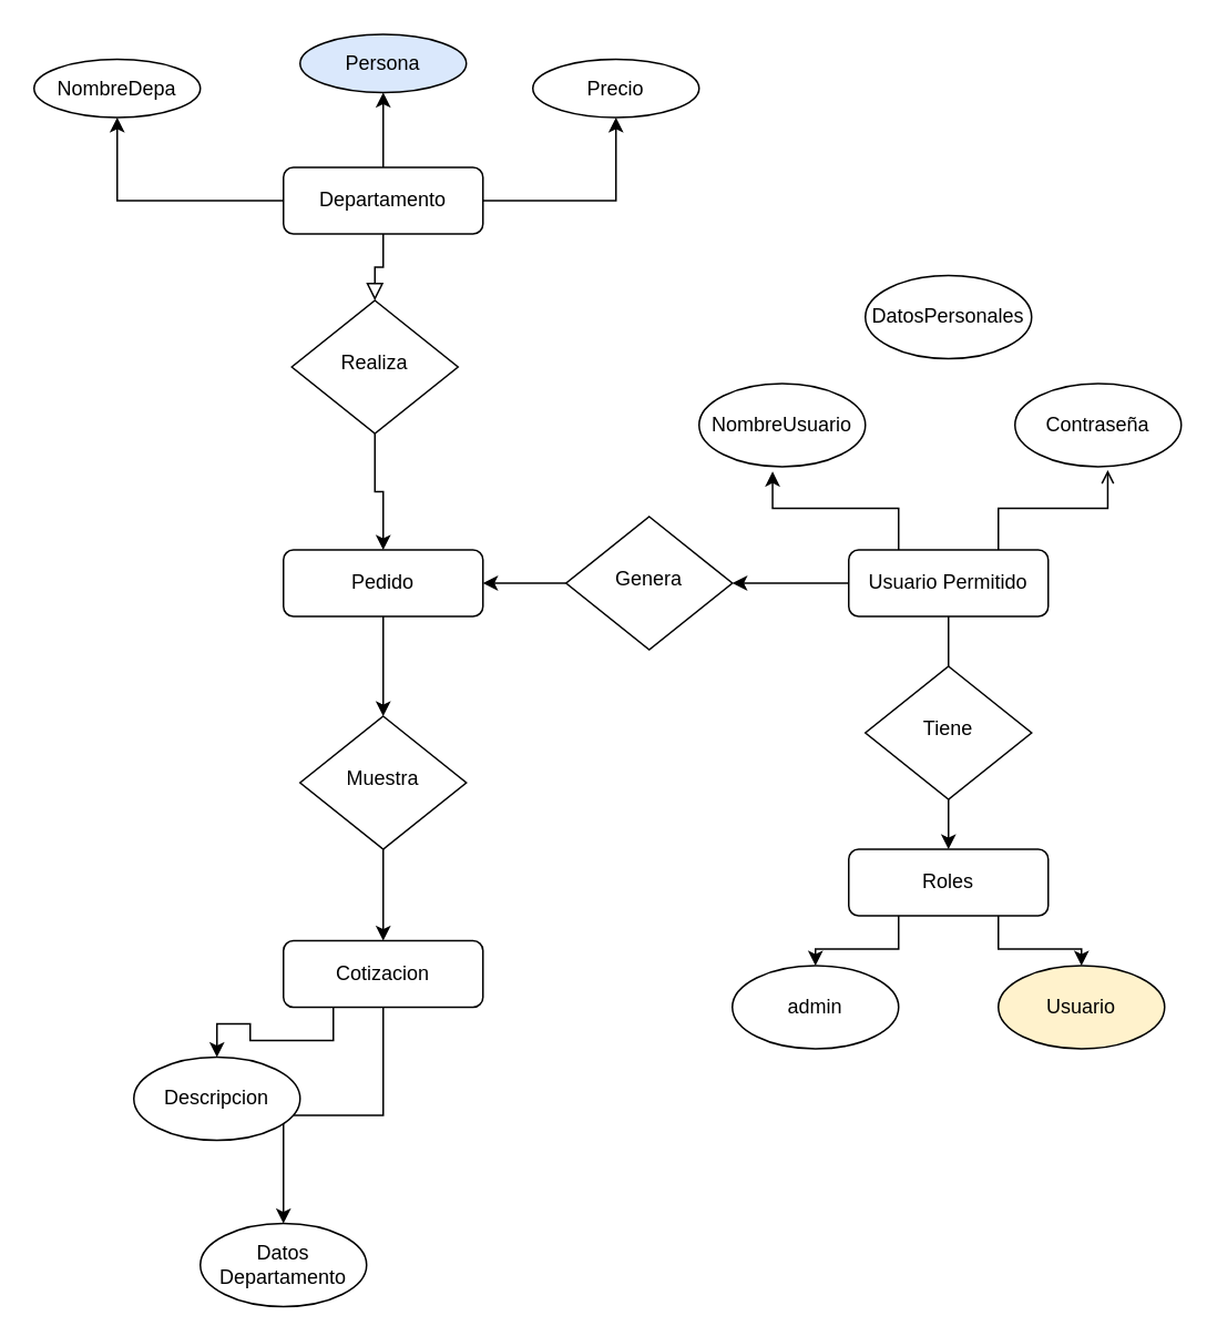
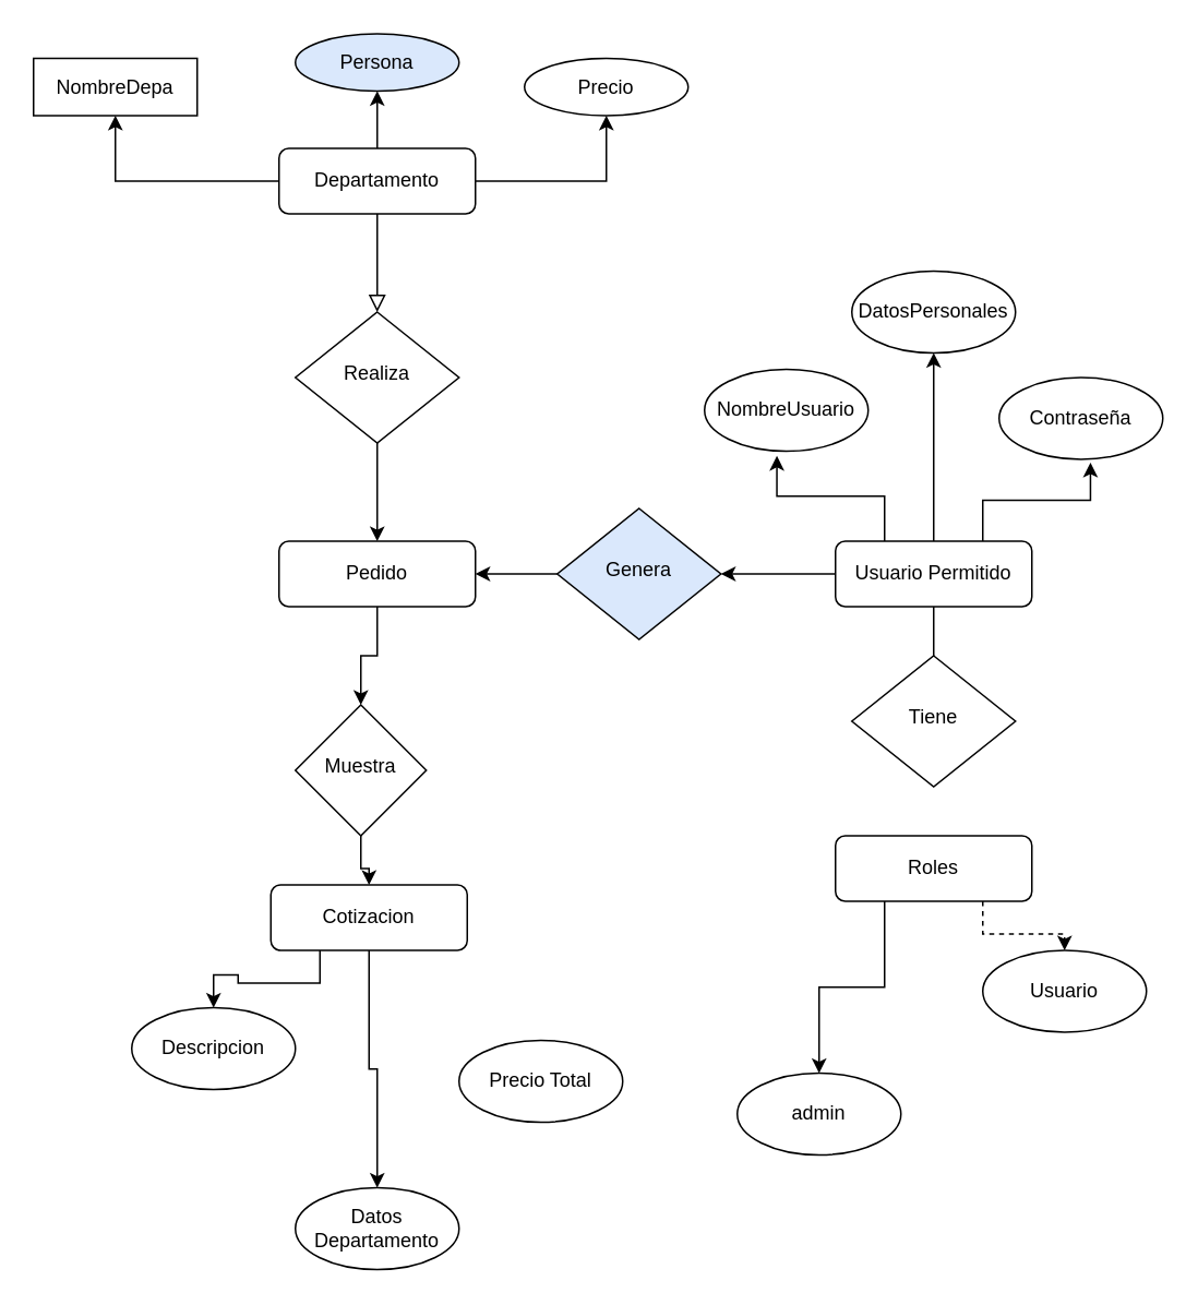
  <mxCell id="0" />
  <mxCell id="1" parent="0" />
  <mxCell id="2" value="" style="rounded=0;html=1;jettySize=auto;orthogonalLoop=1;fontSize=11;endArrow=block;endFill=0;endSize=8;strokeWidth=1;shadow=0;labelBackgroundColor=none;edgeStyle=orthogonalEdgeStyle;" parent="1" source="6" target="8" edge="1"><mxGeometry relative="1" as="geometry" /></mxCell>
  <mxCell id="3" style="edgeStyle=orthogonalEdgeStyle;rounded=0;orthogonalLoop=1;jettySize=auto;html=1;exitX=0.5;exitY=0;exitDx=0;exitDy=0;entryX=0.5;entryY=1;entryDx=0;entryDy=0;" edge="1" parent="1" source="6" target="34"><mxGeometry relative="1" as="geometry" /></mxCell>
  <mxCell id="4" style="edgeStyle=orthogonalEdgeStyle;rounded=0;orthogonalLoop=1;jettySize=auto;html=1;exitX=1;exitY=0.5;exitDx=0;exitDy=0;entryX=0.5;entryY=1;entryDx=0;entryDy=0;" edge="1" parent="1" source="6" target="35"><mxGeometry relative="1" as="geometry" /></mxCell>
  <mxCell id="5" style="edgeStyle=orthogonalEdgeStyle;rounded=0;orthogonalLoop=1;jettySize=auto;html=1;exitX=0;exitY=0.5;exitDx=0;exitDy=0;entryX=0.5;entryY=1;entryDx=0;entryDy=0;" edge="1" parent="1" source="6" target="33"><mxGeometry relative="1" as="geometry" /></mxCell>
- <mxCell id="6" value="Departamento" style="rounded=1;whiteSpace=wrap;html=1;fontSize=12;glass=0;strokeWidth=1;shadow=0;" parent="1" vertex="1"><mxGeometry x="170" y="100" width="120" height="40" as="geometry" /></mxCell>
+ <mxCell id="6" value="Departamento" style="rounded=1;whiteSpace=wrap;html=1;fontSize=12;glass=0;strokeWidth=1;shadow=0;" parent="1" vertex="1"><mxGeometry x="170" y="90" width="120" height="40" as="geometry" /></mxCell>
  <mxCell id="7" value="" style="edgeStyle=orthogonalEdgeStyle;rounded=0;orthogonalLoop=1;jettySize=auto;html=1;" edge="1" parent="1" source="8" target="15"><mxGeometry relative="1" as="geometry" /></mxCell>
- <mxCell id="8" value="Realiza" style="rhombus;whiteSpace=wrap;html=1;shadow=0;fontFamily=Helvetica;fontSize=12;align=center;strokeWidth=1;spacing=6;spacingTop=-4;" parent="1" vertex="1"><mxGeometry x="175" y="180" width="100" height="80" as="geometry" /></mxCell>
+ <mxCell id="8" value="Realiza" style="rhombus;whiteSpace=wrap;html=1;shadow=0;fontFamily=Helvetica;fontSize=12;align=center;strokeWidth=1;spacing=6;spacingTop=-4;" parent="1" vertex="1"><mxGeometry x="180" y="190" width="100" height="80" as="geometry" /></mxCell>
  <mxCell id="9" style="edgeStyle=orthogonalEdgeStyle;rounded=0;orthogonalLoop=1;jettySize=auto;html=1;exitX=0.25;exitY=1;exitDx=0;exitDy=0;entryX=0.5;entryY=0;entryDx=0;entryDy=0;" edge="1" parent="1" source="11" target="37"><mxGeometry relative="1" as="geometry" /></mxCell>
  <mxCell id="10" style="edgeStyle=orthogonalEdgeStyle;rounded=0;orthogonalLoop=1;jettySize=auto;html=1;exitX=0.5;exitY=1;exitDx=0;exitDy=0;entryX=0.5;entryY=0;entryDx=0;entryDy=0;" edge="1" parent="1" source="11" target="38"><mxGeometry relative="1" as="geometry" /></mxCell>
- <mxCell id="11" value="Cotizacion" style="rounded=1;whiteSpace=wrap;html=1;fontSize=12;glass=0;strokeWidth=1;shadow=0;" parent="1" vertex="1"><mxGeometry x="170" y="565" width="120" height="40" as="geometry" /></mxCell>
+ <mxCell id="11" value="Cotizacion" style="rounded=1;whiteSpace=wrap;html=1;fontSize=12;glass=0;strokeWidth=1;shadow=0;" parent="1" vertex="1"><mxGeometry x="165" y="540" width="120" height="40" as="geometry" /></mxCell>
  <mxCell id="12" value="" style="edgeStyle=orthogonalEdgeStyle;rounded=0;orthogonalLoop=1;jettySize=auto;html=1;" edge="1" parent="1" source="13" target="11"><mxGeometry relative="1" as="geometry" /></mxCell>
- <mxCell id="13" value="Muestra" style="rhombus;whiteSpace=wrap;html=1;shadow=0;fontFamily=Helvetica;fontSize=12;align=center;strokeWidth=1;spacing=6;spacingTop=-4;" parent="1" vertex="1"><mxGeometry x="180" y="430" width="100" height="80" as="geometry" /></mxCell>
+ <mxCell id="13" value="Muestra" style="rhombus;whiteSpace=wrap;html=1;shadow=0;fontFamily=Helvetica;fontSize=12;align=center;strokeWidth=1;spacing=6;spacingTop=-4;" parent="1" vertex="1"><mxGeometry x="180" y="430" width="80" height="80" as="geometry" /></mxCell>
  <mxCell id="14" value="" style="edgeStyle=orthogonalEdgeStyle;rounded=0;orthogonalLoop=1;jettySize=auto;html=1;" edge="1" parent="1" source="15" target="13"><mxGeometry relative="1" as="geometry" /></mxCell>
  <mxCell id="15" value="Pedido" style="rounded=1;whiteSpace=wrap;html=1;fontSize=12;glass=0;strokeWidth=1;shadow=0;" parent="1" vertex="1"><mxGeometry x="170" y="330" width="120" height="40" as="geometry" /></mxCell>
  <mxCell id="16" value="" style="edgeStyle=orthogonalEdgeStyle;rounded=0;orthogonalLoop=1;jettySize=auto;html=1;" edge="1" parent="1" source="17" target="15"><mxGeometry relative="1" as="geometry" /></mxCell>
- <mxCell id="17" value="Genera" style="rhombus;whiteSpace=wrap;html=1;shadow=0;fontFamily=Helvetica;fontSize=12;align=center;strokeWidth=1;spacing=6;spacingTop=-4;" vertex="1" parent="1"><mxGeometry x="340" y="310" width="100" height="80" as="geometry" /></mxCell>
+ <mxCell id="17" value="Genera" style="rhombus;whiteSpace=wrap;html=1;shadow=0;fontFamily=Helvetica;fontSize=12;align=center;strokeWidth=1;spacing=6;spacingTop=-4;fillColor=#dae8fc;" vertex="1" parent="1"><mxGeometry x="340" y="310" width="100" height="80" as="geometry" /></mxCell>
  <mxCell id="18" value="" style="edgeStyle=orthogonalEdgeStyle;rounded=0;orthogonalLoop=1;jettySize=auto;html=1;" edge="1" parent="1" source="23" target="17"><mxGeometry relative="1" as="geometry" /></mxCell>
  <mxCell id="19" value="" style="edgeStyle=orthogonalEdgeStyle;rounded=0;orthogonalLoop=1;jettySize=auto;html=1;endArrow=none;" edge="1" parent="1" source="23" target="28"><mxGeometry relative="1" as="geometry" /></mxCell>
- <mxCell id="20" style="edgeStyle=orthogonalEdgeStyle;rounded=0;orthogonalLoop=1;jettySize=auto;html=1;exitX=0.75;exitY=0;exitDx=0;exitDy=0;entryX=0.558;entryY=1.04;entryDx=0;entryDy=0;entryPerimeter=0;endArrow=open;" edge="1" parent="1" source="23" target="25"><mxGeometry relative="1" as="geometry" /></mxCell>
+ <mxCell id="20" style="edgeStyle=orthogonalEdgeStyle;rounded=0;orthogonalLoop=1;jettySize=auto;html=1;exitX=0.75;exitY=0;exitDx=0;exitDy=0;entryX=0.558;entryY=1.04;entryDx=0;entryDy=0;entryPerimeter=0;" edge="1" parent="1" source="23" target="25"><mxGeometry relative="1" as="geometry" /></mxCell>
  <mxCell id="21" style="edgeStyle=orthogonalEdgeStyle;rounded=0;orthogonalLoop=1;jettySize=auto;html=1;exitX=0.25;exitY=0;exitDx=0;exitDy=0;entryX=0.442;entryY=1.057;entryDx=0;entryDy=0;entryPerimeter=0;" edge="1" parent="1" source="23" target="24"><mxGeometry relative="1" as="geometry" /></mxCell>
+ <mxCell id="22" style="edgeStyle=orthogonalEdgeStyle;rounded=0;orthogonalLoop=1;jettySize=auto;html=1;exitX=0.5;exitY=0;exitDx=0;exitDy=0;entryX=0.5;entryY=1;entryDx=0;entryDy=0;" edge="1" parent="1" source="23" target="36"><mxGeometry relative="1" as="geometry" /></mxCell>
  <mxCell id="23" value="Usuario Permitido" style="rounded=1;whiteSpace=wrap;html=1;fontSize=12;glass=0;strokeWidth=1;shadow=0;" vertex="1" parent="1"><mxGeometry x="510" y="330" width="120" height="40" as="geometry" /></mxCell>
- <mxCell id="24" value="NombreUsuario" style="ellipse;whiteSpace=wrap;html=1;" vertex="1" parent="1"><mxGeometry x="420" y="230" width="100" height="50" as="geometry" /></mxCell>
+ <mxCell id="24" value="NombreUsuario" style="ellipse;whiteSpace=wrap;html=1;" vertex="1" parent="1"><mxGeometry x="430" y="225" width="100" height="50" as="geometry" /></mxCell>
  <mxCell id="25" value="Contraseña" style="ellipse;whiteSpace=wrap;html=1;" vertex="1" parent="1"><mxGeometry x="610" y="230" width="100" height="50" as="geometry" /></mxCell>
- <mxCell id="26" value="admin" style="ellipse;whiteSpace=wrap;html=1;" vertex="1" parent="1"><mxGeometry x="440" y="580" width="100" height="50" as="geometry" /></mxCell>
- <mxCell id="27" value="" style="edgeStyle=orthogonalEdgeStyle;rounded=0;orthogonalLoop=1;jettySize=auto;html=1;" edge="1" parent="1" source="28" target="31"><mxGeometry relative="1" as="geometry" /></mxCell>
+ <mxCell id="26" value="admin" style="ellipse;whiteSpace=wrap;html=1;" vertex="1" parent="1"><mxGeometry x="450" y="655" width="100" height="50" as="geometry" /></mxCell>
  <mxCell id="28" value="Tiene" style="rhombus;whiteSpace=wrap;html=1;shadow=0;fontFamily=Helvetica;fontSize=12;align=center;strokeWidth=1;spacing=6;spacingTop=-4;" vertex="1" parent="1"><mxGeometry x="520" y="400" width="100" height="80" as="geometry" /></mxCell>
  <mxCell id="29" style="edgeStyle=orthogonalEdgeStyle;rounded=0;orthogonalLoop=1;jettySize=auto;html=1;exitX=0.25;exitY=1;exitDx=0;exitDy=0;" edge="1" parent="1" source="31" target="26"><mxGeometry relative="1" as="geometry" /></mxCell>
- <mxCell id="30" style="edgeStyle=orthogonalEdgeStyle;rounded=0;orthogonalLoop=1;jettySize=auto;html=1;exitX=0.75;exitY=1;exitDx=0;exitDy=0;entryX=0.5;entryY=0;entryDx=0;entryDy=0;" edge="1" parent="1" source="31" target="32"><mxGeometry relative="1" as="geometry" /></mxCell>
+ <mxCell id="30" style="edgeStyle=orthogonalEdgeStyle;rounded=0;orthogonalLoop=1;jettySize=auto;html=1;exitX=0.75;exitY=1;exitDx=0;exitDy=0;entryX=0.5;entryY=0;entryDx=0;entryDy=0;dashed=1;" edge="1" parent="1" source="31" target="32"><mxGeometry relative="1" as="geometry" /></mxCell>
  <mxCell id="31" value="Roles" style="rounded=1;whiteSpace=wrap;html=1;fontSize=12;glass=0;strokeWidth=1;shadow=0;" vertex="1" parent="1"><mxGeometry x="510" y="510" width="120" height="40" as="geometry" /></mxCell>
- <mxCell id="32" value="Usuario" style="ellipse;whiteSpace=wrap;html=1;fillColor=#fff2cc;" vertex="1" parent="1"><mxGeometry x="600" y="580" width="100" height="50" as="geometry" /></mxCell>
- <mxCell id="33" value="NombreDepa" style="ellipse;whiteSpace=wrap;html=1;" vertex="1" parent="1"><mxGeometry x="20" y="35" width="100" height="35" as="geometry" /></mxCell>
+ <mxCell id="32" value="Usuario" style="ellipse;whiteSpace=wrap;html=1;" vertex="1" parent="1"><mxGeometry x="600" y="580" width="100" height="50" as="geometry" /></mxCell>
+ <mxCell id="33" value="NombreDepa" style="whiteSpace=wrap;html=1;rounded=0;" vertex="1" parent="1"><mxGeometry x="20" y="35" width="100" height="35" as="geometry" /></mxCell>
  <mxCell id="34" value="Persona" style="ellipse;whiteSpace=wrap;html=1;fillColor=#dae8fc;" vertex="1" parent="1"><mxGeometry x="180" y="20" width="100" height="35" as="geometry" /></mxCell>
  <mxCell id="35" value="Precio" style="ellipse;whiteSpace=wrap;html=1;" vertex="1" parent="1"><mxGeometry x="320" y="35" width="100" height="35" as="geometry" /></mxCell>
  <mxCell id="36" value="DatosPersonales" style="ellipse;whiteSpace=wrap;html=1;" vertex="1" parent="1"><mxGeometry x="520" y="165" width="100" height="50" as="geometry" /></mxCell>
- <mxCell id="37" value="Descripcion" style="ellipse;whiteSpace=wrap;html=1;" vertex="1" parent="1"><mxGeometry x="80" y="635" width="100" height="50" as="geometry" /></mxCell>
- <mxCell id="38" value="Datos Departamento" style="ellipse;whiteSpace=wrap;html=1;" vertex="1" parent="1"><mxGeometry x="120" y="735" width="100" height="50" as="geometry" /></mxCell>
+ <mxCell id="37" value="Descripcion" style="ellipse;whiteSpace=wrap;html=1;" vertex="1" parent="1"><mxGeometry x="80" y="615" width="100" height="50" as="geometry" /></mxCell>
+ <mxCell id="38" value="Datos Departamento" style="ellipse;whiteSpace=wrap;html=1;" vertex="1" parent="1"><mxGeometry x="180" y="725" width="100" height="50" as="geometry" /></mxCell>
+ <mxCell id="39" value="Precio Total" style="ellipse;whiteSpace=wrap;html=1;" vertex="1" parent="1"><mxGeometry x="280" y="635" width="100" height="50" as="geometry" /></mxCell>
